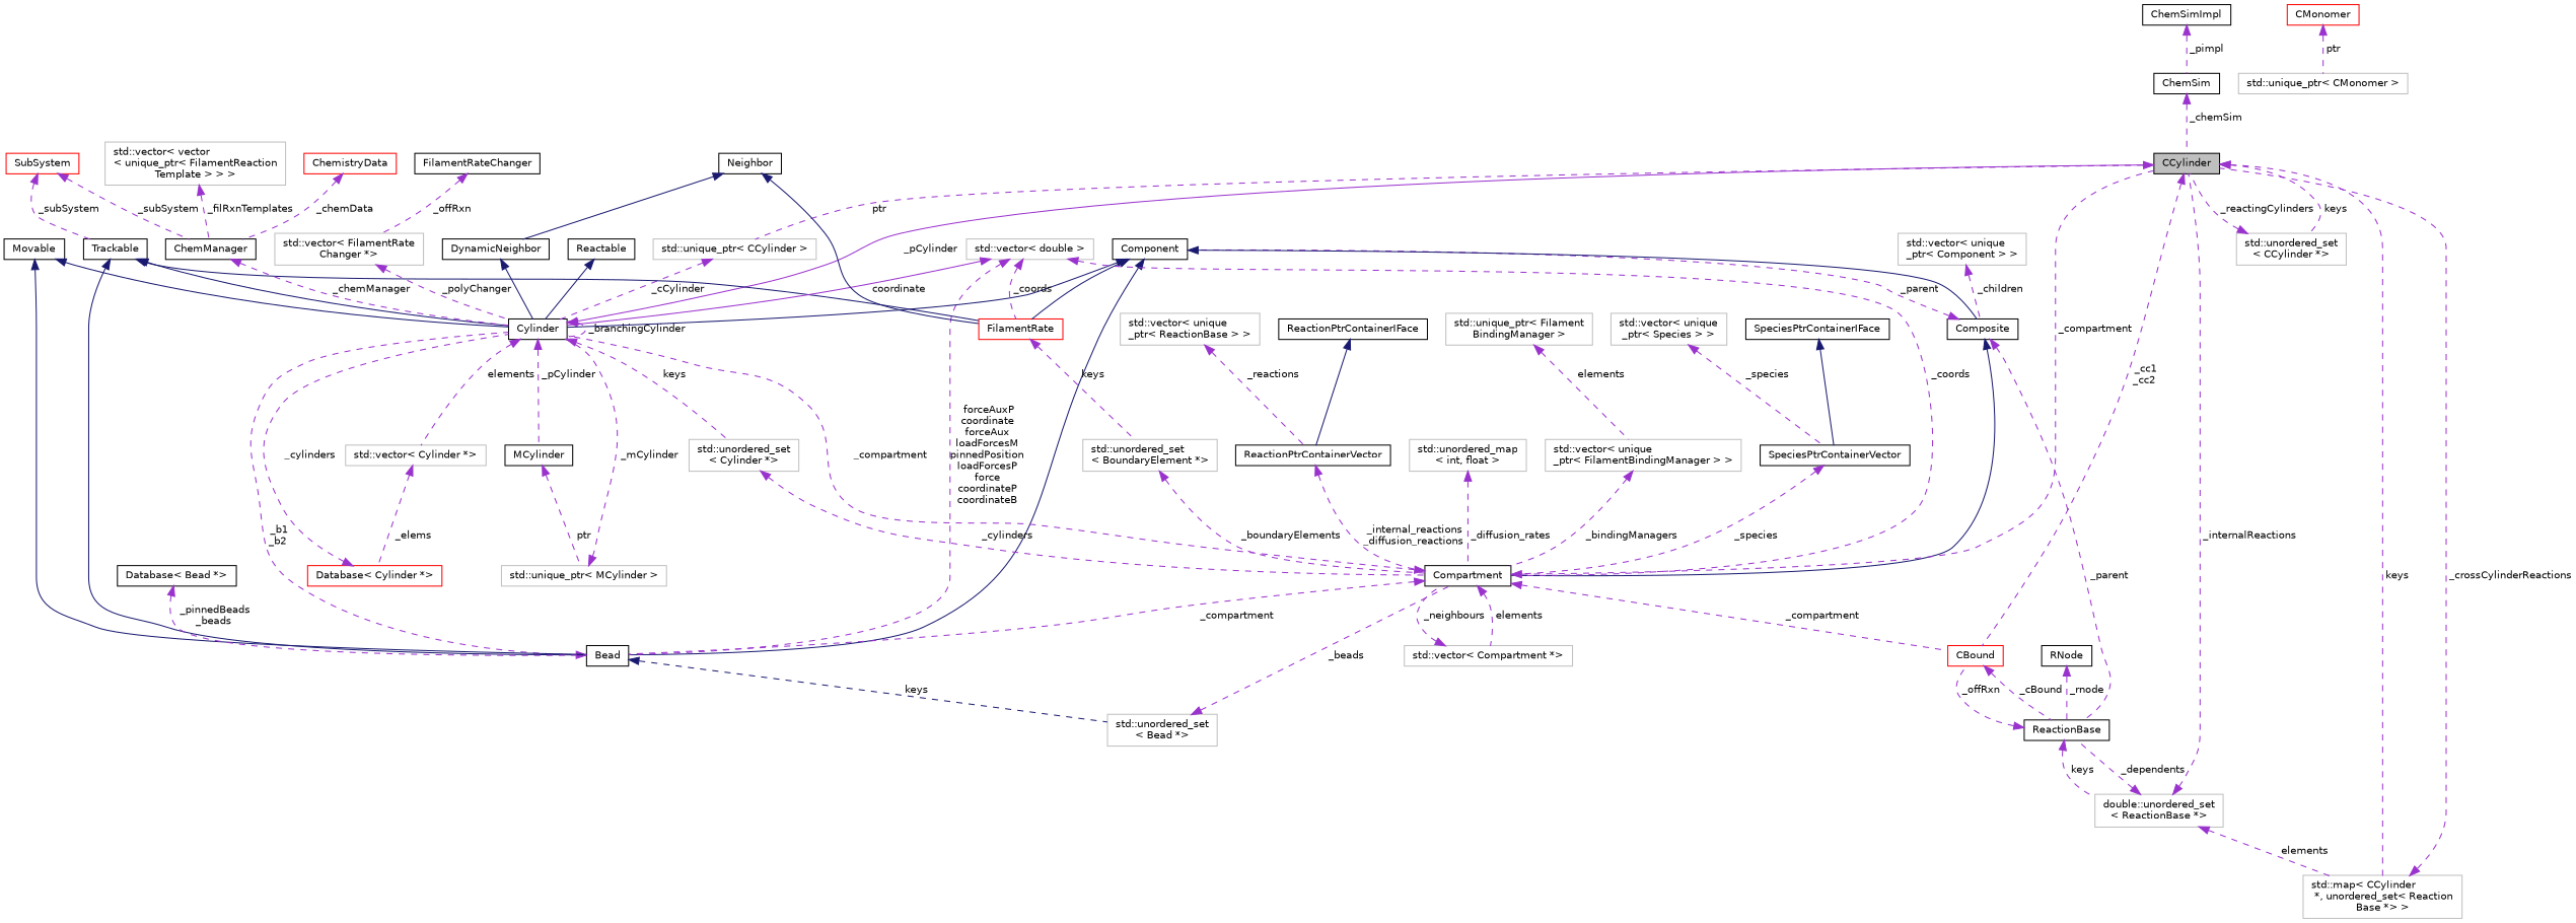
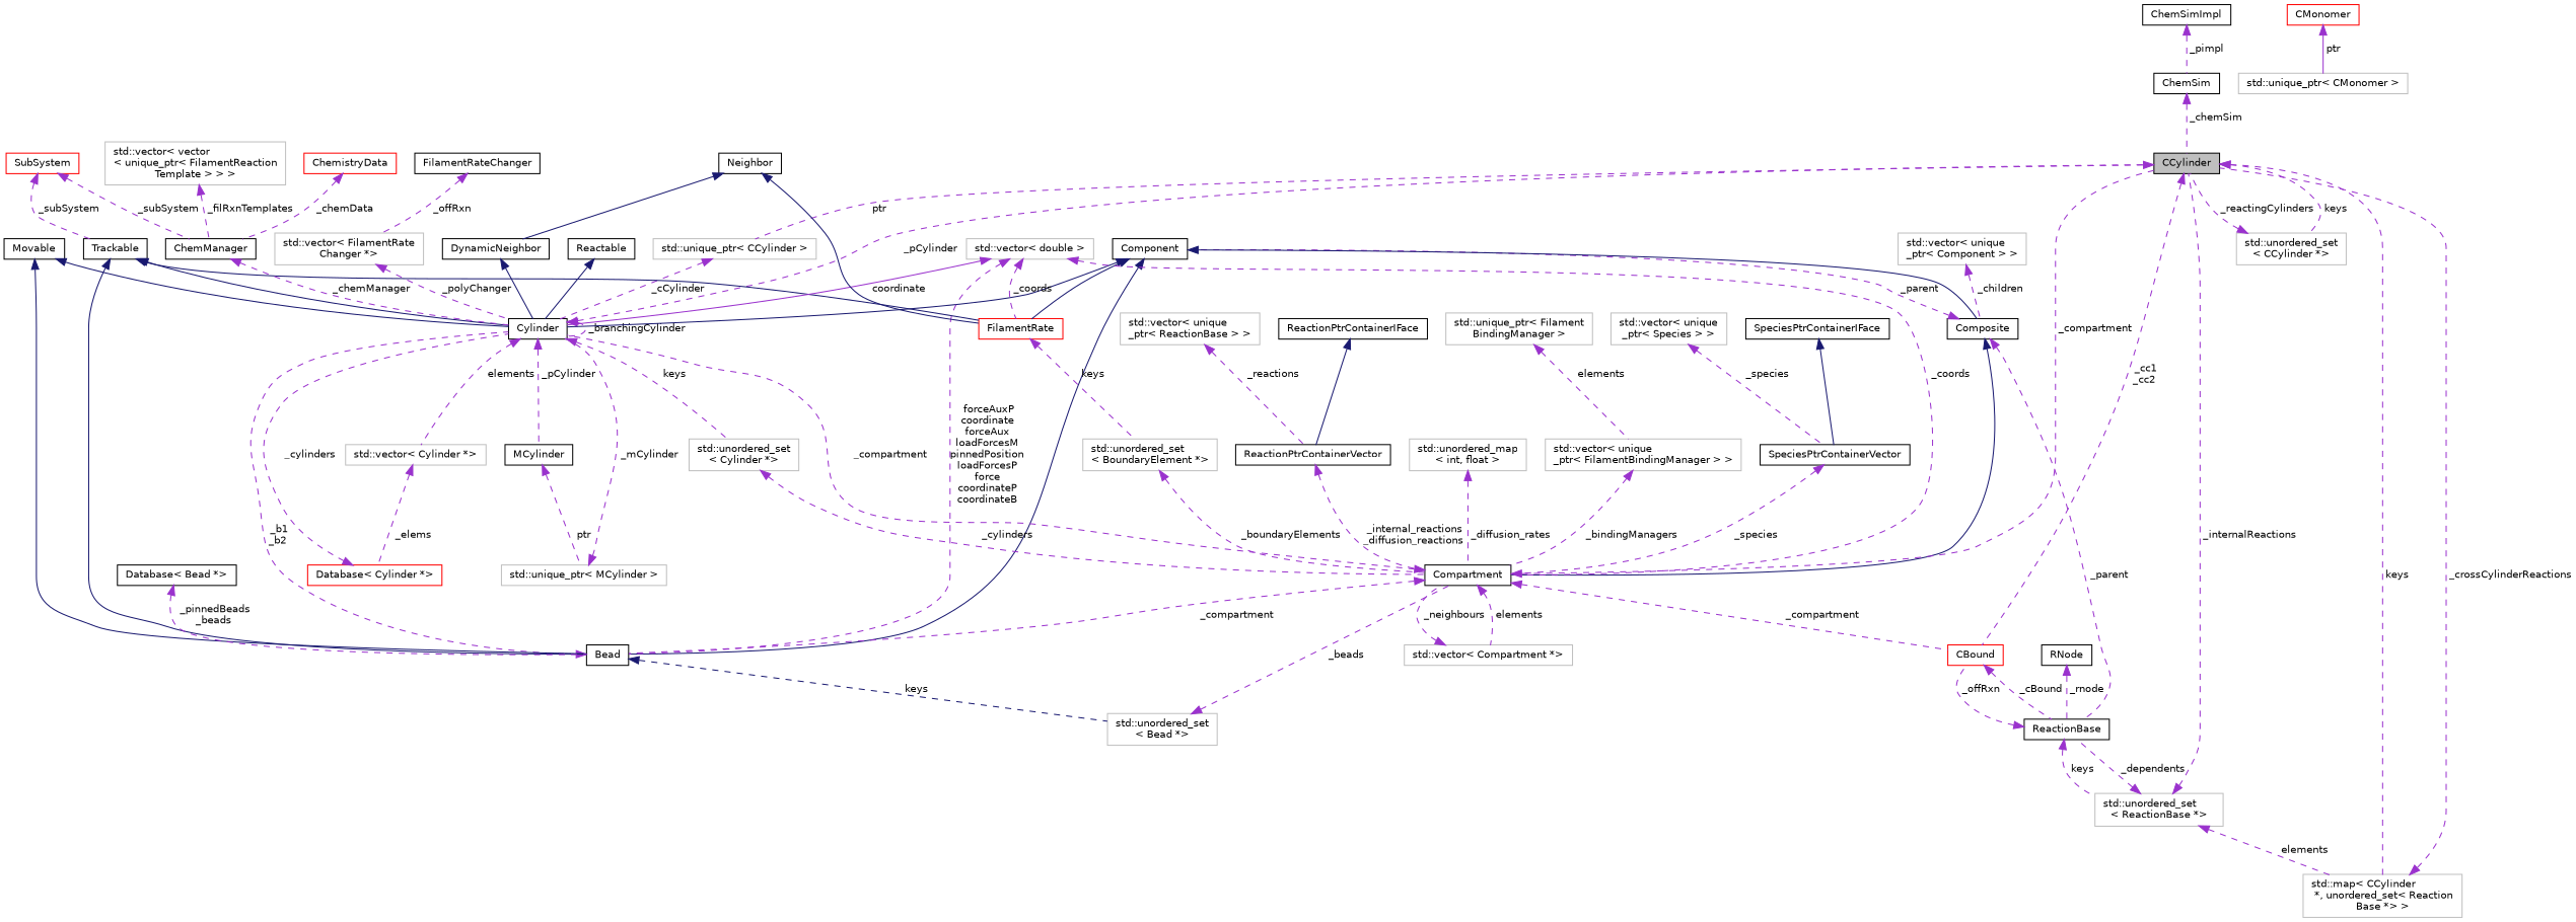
  digraph {
    node [color=black fillcolor=white fontname=Helvetica fontsize=10 shape=record style=filled]
    edge [color=darkorchid3 dir=back fontname=Helvetica fontsize=10 labelfontname=Helvetica labelfontsize=10 style=dashed]
    n1 [fillcolor=grey75 fontcolor=black height=0.2 label=CCylinder width=0.4]
    n2 [color=grey75 height=0.2 label="std::map\< CCylinder\l *, unordered_set\< Reaction\lBase *\> \>" width=0.4]
    n3 [color=red height=0.2 label=CBound width=0.4]
    n4 [color=grey75 height=0.2 label="std::unique_ptr\< CCylinder \>" width=0.4]
    n5 [color=grey75 height=0.2 label="std::unordered_set\l\< CCylinder *\>" width=0.4]
    n6 [height=0.2 label=ReactionBase width=0.4]
    n7 [height=0.2 label=Cylinder width=0.4]
-   n8 [color=grey75 height=0.2 label="double::unordered_set\l\< ReactionBase *\>" width=0.4]
+   n8 [color=grey75 height=0.2 label="std::unordered_set\l\< ReactionBase *\>" width=0.4]
    n9 [height=0.2 label=Composite width=0.4]
    n10 [height=0.2 label=Component width=0.4]
    n11 [height=0.2 label=Compartment width=0.4]
    n12 [height=0.2 label=Bead width=0.4]
    n13 [color=red height=0.2 label=FilamentRate width=0.4]
    n14 [color=grey75 height=0.2 label="std::vector\< Compartment *\>" width=0.4]
    n15 [color=grey75 height=0.2 label="std::unordered_set\l\< Bead *\>" width=0.4]
    n16 [color=grey75 height=0.2 label="std::unordered_set\l\< Cylinder *\>" width=0.4]
    n17 [color=grey75 height=0.2 label="std::vector\< Cylinder *\>" width=0.4]
    n18 [height=0.2 label=MCylinder width=0.4]
    n19 [color=grey75 height=0.2 label="std::unordered_set\l\< BoundaryElement *\>" width=0.4]
    n20 [color=grey75 height=0.2 label="std::vector\< unique\l_ptr\< Component \> \>" width=0.4]
    n21 [height=0.2 label=Trackable width=0.4]
    n22 [color=red height=0.2 label=SubSystem width=0.4]
    n23 [height=0.2 label=ChemManager width=0.4]
    n24 [height=0.2 label=Movable width=0.4]
    n25 [height=0.2 label="Database\< Bead *\>" width=0.4]
    n26 [color=grey75 height=0.2 label="std::vector\< double \>" width=0.4]
    n27 [color=red height=0.2 label="Database\< Cylinder *\>" width=0.4]
    n28 [color=grey75 height=0.2 label="std::unique_ptr\< MCylinder \>" width=0.4]
    n29 [height=0.2 label=Reactable width=0.4]
    n30 [height=0.2 label=DynamicNeighbor width=0.4]
    n31 [height=0.2 label=Neighbor width=0.4]
    n32 [color=grey75 height=0.2 label="std::vector\< FilamentRate\lChanger *\>" width=0.4]
    n33 [height=0.2 label=FilamentRateChanger width=0.4]
    n34 [color=grey75 height=0.2 label="std::vector\< vector\l\< unique_ptr\< FilamentReaction\lTemplate \> \> \>" width=0.4]
    n35 [color=red height=0.2 label=ChemistryData width=0.4]
    n36 [height=0.2 label=ReactionPtrContainerVector width=0.4]
    n37 [height=0.2 label=ReactionPtrContainerIFace width=0.4]
    n38 [color=grey75 height=0.2 label="std::vector\< unique\l_ptr\< ReactionBase \> \>" width=0.4]
    n39 [color=grey75 height=0.2 label="std::unordered_map\l\< int, float \>" width=0.4]
    n40 [color=grey75 height=0.2 label="std::vector\< unique\l_ptr\< FilamentBindingManager \> \>" width=0.4]
    n41 [color=grey75 height=0.2 label="std::unique_ptr\< Filament\lBindingManager \>" width=0.4]
    n42 [height=0.2 label=SpeciesPtrContainerVector width=0.4]
    n43 [height=0.2 label=SpeciesPtrContainerIFace width=0.4]
    n44 [color=grey75 height=0.2 label="std::vector\< unique\l_ptr\< Species \> \>" width=0.4]
    n45 [height=0.2 label=RNode width=0.4]
    n46 [color=grey75 height=0.2 label="std::unique_ptr\< CMonomer \>" width=0.4]
    n47 [color=red height=0.2 label=CMonomer width=0.4]
    n48 [height=0.2 label=ChemSim width=0.4]
    n49 [height=0.2 label=ChemSimImpl width=0.4]
    n1 -> n2 [label=" keys"]
    n1 -> n3 [label=" _cc1\n_cc2"]
    n1 -> n4 [label=" ptr"]
    n1 -> n5 [label=" keys"]
    n2 -> n1 [label=" _crossCylinderReactions"]
    n3 -> n6 [label=" _cBound"]
    n4 -> n7 [label=" _cCylinder"]
    n5 -> n1 [label=" _reactingCylinders"]
    n6 -> n3 [label=" _offRxn"]
    n6 -> n8 [label=" keys"]
-   n7 -> n1 [label=" _pCylinder" style=solid]
+   n7 -> n1 [label=" _pCylinder"]
    n7 -> n7 [label=" _branchingCylinder"]
    n7 -> n16 [label=" keys"]
    n7 -> n17 [label=" elements"]
    n7 -> n18 [label=" _pCylinder"]
    n8 -> n1 [label=" _internalReactions"]
    n8 -> n2 [label=" elements"]
    n8 -> n6 [label=" _dependents"]
    n9 -> n6 [label=" _parent"]
    n9 -> n10 [label=" _parent"]
    n9 -> n11 [color=midnightblue style=solid]
    n10 -> n7 [color=midnightblue style=solid]
    n10 -> n9 [color=midnightblue style=solid]
    n10 -> n12 [color=midnightblue style=solid]
    n10 -> n13 [color=midnightblue style=solid]
    n11 -> n1 [label=" _compartment"]
    n11 -> n3 [label=" _compartment"]
    n11 -> n7 [label=" _compartment"]
    n11 -> n12 [label=" _compartment"]
    n11 -> n14 [label=" elements"]
    n12 -> n7 [label=" _b1\n_b2"]
    n12 -> n15 [color=midnightblue label=" keys"]
    n13 -> n19 [label=" keys"]
    n14 -> n11 [label=" _neighbours"]
    n15 -> n11 [label=" _beads"]
    n16 -> n11 [label=" _cylinders"]
    n17 -> n27 [label=" _elems"]
    n18 -> n28 [label=" ptr"]
    n19 -> n11 [label=" _boundaryElements"]
    n20 -> n9 [label=" _children"]
    n21 -> n7 [color=midnightblue style=solid]
    n21 -> n12 [color=midnightblue style=solid]
    n21 -> n13 [color=midnightblue style=solid]
    n22 -> n21 [label=" _subSystem"]
    n22 -> n23 [label=" _subSystem"]
    n23 -> n7 [label=" _chemManager"]
    n24 -> n7 [color=midnightblue style=solid]
    n24 -> n12 [color=midnightblue style=solid]
    n25 -> n12 [label=" _pinnedBeads\n_beads"]
    n26 -> n7 [label=" coordinate" style=solid]
    n26 -> n11 [label=" _coords"]
    n26 -> n12 [label=" forceAuxP\ncoordinate\nforceAux\nloadForcesM\npinnedPosition\nloadForcesP\nforce\ncoordinateP\ncoordinateB"]
    n26 -> n13 [label=" _coords"]
    n27 -> n7 [label=" _cylinders"]
    n28 -> n7 [label=" _mCylinder"]
    n29 -> n7 [color=midnightblue style=solid]
    n30 -> n7 [color=midnightblue style=solid]
    n31 -> n13 [color=midnightblue style=solid]
    n31 -> n30 [color=midnightblue style=solid]
    n32 -> n7 [label=" _polyChanger"]
    n33 -> n32 [label=" _offRxn"]
    n34 -> n23 [label=" _filRxnTemplates"]
    n35 -> n23 [label=" _chemData"]
    n36 -> n11 [label=" _internal_reactions\n_diffusion_reactions"]
    n37 -> n36 [color=midnightblue style=solid]
    n38 -> n36 [label=" _reactions"]
    n39 -> n11 [label=" _diffusion_rates"]
    n40 -> n11 [label=" _bindingManagers"]
    n41 -> n40 [label=" elements"]
    n42 -> n11 [label=" _species"]
    n43 -> n42 [color=midnightblue style=solid]
    n44 -> n42 [label=" _species"]
    n45 -> n6 [label=" _rnode"]
-   n47 -> n46 [label=" ptr"]
+   n47 -> n46 [label=" ptr" style=solid]
    n48 -> n1 [label=" _chemSim"]
    n49 -> n48 [label=" _pimpl"]
  }
